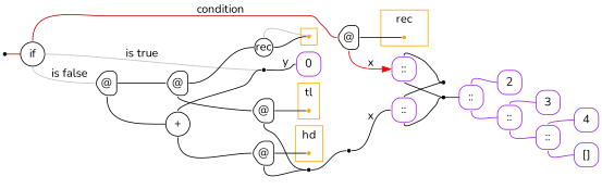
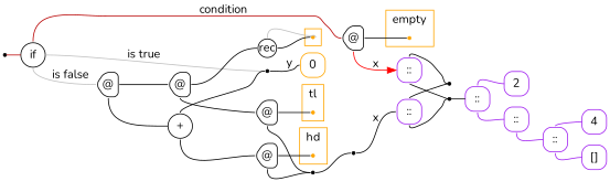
  digraph {
    fontname=Nunito
    labeldistance=0
    nodesep=.175
    rankdir=LR
    ranksep=.175
    node [color=purple fixedsize=true fontname=Nunito orientation=90 shape=point style=rounded]
    edge [arrowhead=none arrowtail=none fontname=Nunito headport=w tailport=e]
    ndcluster_nd140 [color=orange style=""]
    ndcluster_nd70 [color=orange style=""]
    ndcluster_nd91 [color=orange style=""]
    ndcluster_nd110 [color=orange style=""]
    nd1 [color="" orientation="" style=""]
    n6 [color="#000000" height=.4 label=if shape=circle width=.4 orientation=""]
    n7 [color="#000000" height=.4 label="@" shape=house width=.4]
    n8 [color="#000000" height=.4 label="@" shape=house width=.4]
    n9 [label=" " color=""]
    n10 [color="#000000" height=.3 label=rec shape=circle width=.3 orientation=""]
    n11 [height=.4 label=2 shape=square width=.4]
-   n12 [height=.4 label=3 shape=square width=.4]
    n13 [height=.4 label=4 shape=square width=.4]
    n14 [height=.4 label="[]" shape=square width=.4]
-   n15 [height=.4 label=0 shape=square width=.4]
+   n15 [color=orange height=.4 label=0 shape=square width=.4]
    n16 [height=.4 label="::" shape=square width=.4]
    n17 [height=.4 label="::" shape=square width=.4]
    n18 [height=.4 label="::" shape=square width=.4]
    n19 [height=.4 label="::" shape=square width=.4]
    n20 [label=" " color=""]
    n21 [label=" " color=""]
    n22 [height=.4 label="::" shape=square width=.4]
    n23 [color="#000000" height=.4 label="@" shape=house width=.4]
    n24 [color="#000000" height=.4 label="+" shape=circle width=.4 orientation=""]
    n25 [color="#000000" height=.4 label="@" shape=house width=.4]
    n26 [color="#000000" height=.4 label="@" shape=house width=.4]
    n27 [label=" " color=""]
    n28 [label=" " color=""]
    subgraph cluster_1 {
      color=orange
      style=fill
      ndcluster_nd140
    }
    subgraph cluster_2 {
      color=orange
      label=tl
      style=fill
      ndcluster_nd91
    }
    subgraph cluster_3 {
      color=orange
-     label=rec
+     label=empty
      style=fill
      ndcluster_nd70
    }
    subgraph cluster_4 {
      color=orange
      label=hd
      style=fill
      ndcluster_nd110
    }
    nd1 -> n6 [color="#b70000"]
    n6 -> n7 [color="#b70000" label=condition tailport=n]
    n6 -> n8 [color=grey label="is false" tailport=s]
    n6 -> n9 [color=grey label="is true"]
    n7 -> ndcluster_nd70
    n7 -> n22 [arrowhead=normal color=red label=x tailport=s]
    n8 -> n23
    n8 -> n24 [tailport=s]
    n9 -> n15 [label=y]
    n10 -> ndcluster_nd140 [color=grey dir=back headport=e tailport=n]
    n10 -> ndcluster_nd140
    n16 -> n13 [color=purple tailport=n]
    n16 -> n14 [color=purple tailport=s]
-   n17 -> n12 [color=purple tailport=n]
    n17 -> n16 [color=purple tailport=s]
    n18 -> n11 [color=purple tailport=n]
    n18 -> n17 [color=purple tailport=s]
    n19 -> n20 [tailport=n]
    n19 -> n21 [tailport=s]
    n21 -> n18
    n22 -> n20 [tailport=n]
    n22 -> n21 [tailport=s]
    n23 -> n10 [color=black]
    n23 -> n25 [tailport=s]
    n24 -> n9 [tailport=n]
    n24 -> n26 [tailport=s]
    n25 -> ndcluster_nd91
    n25 -> n27 [tailport=s]
    n26 -> ndcluster_nd110
    n26 -> n27 [tailport=s]
    n27 -> n28
    n28 -> n19 [label=x]
  }
